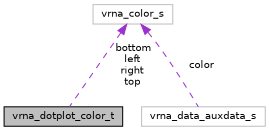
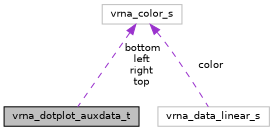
  digraph {
    node [color=grey75 fontname=Helvetica fontsize=10 shape=record]
    edge [color=darkorchid3 dir=back fontname=Helvetica fontsize=10 labelfontname=Helvetica labelfontsize=10 style=dashed]
-   n1 [color=black fillcolor=grey75 fontcolor=black height=0.2 label=vrna_dotplot_color_t style=filled width=0.4]
-   n2 [height=0.2 label=vrna_data_auxdata_s width=0.4]
+   n1 [color=black fillcolor=grey75 fontcolor=black height=0.2 label=vrna_dotplot_auxdata_t style=filled width=0.4]
+   n2 [height=0.2 label=vrna_data_linear_s width=0.4]
    n3 [height=0.2 label=vrna_color_s width=0.4]
    n3 -> n1 [label=" bottom\nleft\nright\ntop"]
    n3 -> n2 [label=" color"]
  }
